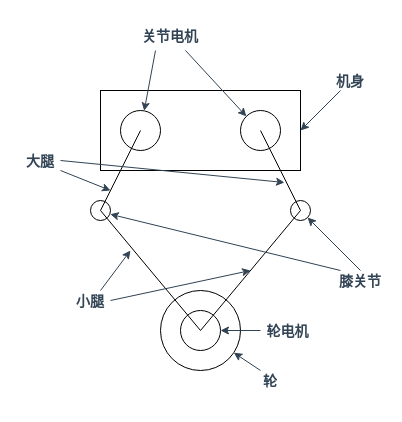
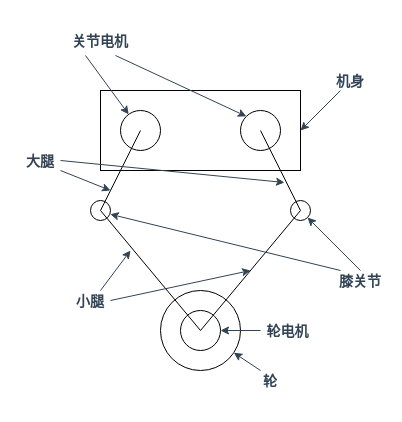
  <mxCell id="0" />
  <mxCell id="1" parent="0" />
  <mxCell id="2" value="" style="ellipse;aspect=fixed;fontFamily=宋体;fontSize=14;fontStyle=1" parent="1" vertex="1"><mxGeometry x="90" y="200" width="20" height="20" as="geometry" /></mxCell>
  <mxCell id="3" value="" style="ellipse;aspect=fixed;fontFamily=宋体;fontSize=14;fontStyle=1" parent="1" vertex="1"><mxGeometry x="290" y="200" width="20" height="20" as="geometry" /></mxCell>
  <mxCell id="4" value="" style="ellipse;fontFamily=宋体;fontSize=14;fontStyle=1" parent="1" vertex="1"><mxGeometry x="160" y="290" width="80" height="80" as="geometry" /></mxCell>
  <mxCell id="5" value="" style="ellipse;fontColor=#00A1E9;fontFamily=宋体;fontSize=14;fontStyle=1" parent="1" vertex="1"><mxGeometry x="180" y="310" width="40" height="40" as="geometry" /></mxCell>
  <mxCell id="6" value="" style="rounded=0;fontFamily=宋体;fontSize=14;fontStyle=1" parent="1" vertex="1"><mxGeometry x="100" y="90" width="200" height="80" as="geometry" /></mxCell>
  <mxCell id="7" value="" style="ellipse;aspect=fixed;fontFamily=宋体;fontSize=14;fontStyle=1" parent="1" vertex="1"><mxGeometry x="120" y="110" width="40" height="40" as="geometry" /></mxCell>
  <mxCell id="8" value="" style="ellipse;aspect=fixed;fontFamily=宋体;fontSize=14;fontStyle=1" parent="1" vertex="1"><mxGeometry x="240" y="110" width="40" height="40" as="geometry" /></mxCell>
  <mxCell id="9" value="" style="endArrow=none;fontFamily=宋体;fontSize=14;fontStyle=1" parent="1" edge="1"><mxGeometry width="50" height="50" relative="1" as="geometry"><mxPoint x="100" y="210" as="sourcePoint" /><mxPoint x="140" y="130" as="targetPoint" /></mxGeometry></mxCell>
  <mxCell id="10" value="" style="endArrow=none;fontFamily=宋体;fontSize=14;fontStyle=1" parent="1" edge="1"><mxGeometry width="50" height="50" relative="1" as="geometry"><mxPoint x="260" y="130" as="sourcePoint" /><mxPoint x="300" y="210" as="targetPoint" /></mxGeometry></mxCell>
  <mxCell id="11" value="" style="endArrow=none;fontFamily=宋体;fontSize=14;fontStyle=1" parent="1" edge="1"><mxGeometry width="50" height="50" relative="1" as="geometry"><mxPoint x="200" y="330" as="sourcePoint" /><mxPoint x="100" y="210" as="targetPoint" /></mxGeometry></mxCell>
  <mxCell id="12" value="" style="endArrow=none;fontFamily=宋体;fontSize=14;fontStyle=1" parent="1" edge="1"><mxGeometry width="50" height="50" relative="1" as="geometry"><mxPoint x="200" y="330" as="sourcePoint" /><mxPoint x="300" y="210" as="targetPoint" /></mxGeometry></mxCell>
  <mxCell id="13" value="" style="endArrow=classic;fillColor=#647687;strokeColor=#314354;fontColor=#00A1E9;fontFamily=宋体;fontSize=14;fontStyle=1" parent="1" edge="1"><mxGeometry width="50" height="50" relative="1" as="geometry"><mxPoint x="60" y="170" as="sourcePoint" /><mxPoint x="110" y="190" as="targetPoint" /></mxGeometry></mxCell>
  <mxCell id="14" value="大腿" style="text;strokeColor=none;fillColor=none;align=center;verticalAlign=middle;rounded=0;fontColor=#314354;fontFamily=宋体;fontSize=14;fontStyle=1" parent="1" vertex="1"><mxGeometry x="20" y="140" width="40" height="40" as="geometry" /></mxCell>
  <mxCell id="15" value="" style="endArrow=classic;fillColor=#647687;strokeColor=#314354;fontColor=#00A1E9;fontFamily=宋体;fontSize=14;fontStyle=1" parent="1" edge="1"><mxGeometry width="50" height="50" relative="1" as="geometry"><mxPoint x="100" y="290" as="sourcePoint" /><mxPoint x="130" y="250" as="targetPoint" /></mxGeometry></mxCell>
  <mxCell id="16" value="小腿" style="text;strokeColor=none;fillColor=none;align=center;verticalAlign=middle;rounded=0;fontColor=#314354;fontFamily=宋体;fontSize=14;fontStyle=1" parent="1" vertex="1"><mxGeometry x="70" y="280" width="40" height="40" as="geometry" /></mxCell>
  <mxCell id="17" value="" style="endArrow=classic;fillColor=#647687;strokeColor=#314354;fontColor=#00A1E9;fontFamily=宋体;fontSize=14;fontStyle=1" parent="1" target="4" edge="1"><mxGeometry width="50" height="50" relative="1" as="geometry"><mxPoint x="260" y="370" as="sourcePoint" /><mxPoint x="260" y="330" as="targetPoint" /></mxGeometry></mxCell>
  <mxCell id="18" value="轮" style="text;strokeColor=none;fillColor=none;align=center;verticalAlign=middle;rounded=0;fontColor=#314354;fontFamily=宋体;fontSize=14;fontStyle=1" parent="1" vertex="1"><mxGeometry x="250" y="360" width="40" height="40" as="geometry" /></mxCell>
  <mxCell id="19" value="" style="endArrow=classic;fontColor=#00A1E9;exitX=1;exitY=0.5;exitDx=0;exitDy=0;strokeColor=#314354;fillColor=#647687;fontFamily=宋体;fontSize=14;fontStyle=1" parent="1" source="14" edge="1"><mxGeometry width="50" height="50" relative="1" as="geometry"><mxPoint x="300" y="250" as="sourcePoint" /><mxPoint x="284" y="182" as="targetPoint" /></mxGeometry></mxCell>
  <mxCell id="20" value="" style="endArrow=classic;strokeColor=#314354;fontColor=#00A1E9;exitX=1;exitY=0.5;exitDx=0;exitDy=0;fillColor=#647687;fontFamily=宋体;fontSize=14;fontStyle=1" parent="1" source="16" edge="1"><mxGeometry width="50" height="50" relative="1" as="geometry"><mxPoint x="300" y="250" as="sourcePoint" /><mxPoint x="250" y="270" as="targetPoint" /></mxGeometry></mxCell>
  <mxCell id="21" value="" style="endArrow=classic;strokeColor=#314354;fontColor=#00A1E9;exitX=0.25;exitY=1;exitDx=0;exitDy=0;fillColor=#647687;fontFamily=宋体;fontSize=14;fontStyle=1" parent="1" source="23" target="7" edge="1"><mxGeometry width="50" height="50" relative="1" as="geometry"><mxPoint x="180" y="40" as="sourcePoint" /><mxPoint x="230" y="-10" as="targetPoint" /></mxGeometry></mxCell>
  <mxCell id="22" value="" style="endArrow=classic;strokeColor=#314354;fontColor=#00A1E9;entryX=0;entryY=0;entryDx=0;entryDy=0;exitX=0.75;exitY=1;exitDx=0;exitDy=0;fillColor=#647687;fontFamily=宋体;fontSize=14;fontStyle=1" parent="1" source="23" target="8" edge="1"><mxGeometry width="50" height="50" relative="1" as="geometry"><mxPoint x="180" y="40" as="sourcePoint" /><mxPoint x="158.123" y="121.724" as="targetPoint" /></mxGeometry></mxCell>
- <mxCell id="23" value="关节电机" style="text;strokeColor=none;fillColor=none;align=center;verticalAlign=middle;rounded=0;fontColor=#314354;fontFamily=宋体;fontSize=14;fontStyle=1" parent="1" vertex="1"><mxGeometry x="140" y="20" width="60" height="30" as="geometry" /></mxCell>
+ <mxCell id="23" value="关节电机" style="text;strokeColor=none;fillColor=none;align=center;verticalAlign=middle;rounded=0;fontColor=#314354;fontFamily=宋体;fontSize=14;fontStyle=1" parent="1" vertex="1"><mxGeometry x="70" y="25" width="60" height="30" as="geometry" /></mxCell>
  <mxCell id="24" value="机身" style="text;strokeColor=none;fillColor=none;align=center;verticalAlign=middle;rounded=0;fontColor=#314354;fontFamily=宋体;fontSize=14;fontStyle=1" parent="1" vertex="1"><mxGeometry x="330" y="60" width="40" height="40" as="geometry" /></mxCell>
  <mxCell id="25" value="" style="endArrow=classic;strokeColor=#314354;fontColor=#00A1E9;entryX=1;entryY=0.5;entryDx=0;entryDy=0;fillColor=#647687;fontFamily=宋体;fontSize=14;fontStyle=1" parent="1" target="6" edge="1"><mxGeometry width="50" height="50" relative="1" as="geometry"><mxPoint x="340" y="90" as="sourcePoint" /><mxPoint x="380" y="160" as="targetPoint" /></mxGeometry></mxCell>
  <mxCell id="26" value="" style="endArrow=classic;strokeColor=#314354;fontColor=#00A1E9;entryX=0.986;entryY=0.686;entryDx=0;entryDy=0;entryPerimeter=0;fillColor=#647687;fontFamily=宋体;fontSize=14;fontStyle=1" parent="1" target="2" edge="1"><mxGeometry width="50" height="50" relative="1" as="geometry"><mxPoint x="340" y="270" as="sourcePoint" /><mxPoint x="110" y="210" as="targetPoint" /></mxGeometry></mxCell>
  <mxCell id="27" value="" style="endArrow=classic;strokeColor=#314354;fontColor=#00A1E9;entryX=1;entryY=1;entryDx=0;entryDy=0;fillColor=#647687;fontFamily=宋体;fontSize=14;fontStyle=1" parent="1" target="3" edge="1"><mxGeometry width="50" height="50" relative="1" as="geometry"><mxPoint x="360" y="270" as="sourcePoint" /><mxPoint x="120" y="220" as="targetPoint" /></mxGeometry></mxCell>
  <mxCell id="28" value="膝关节" style="text;strokeColor=none;fillColor=none;align=center;verticalAlign=middle;rounded=0;fontColor=#314354;fontFamily=宋体;fontSize=14;fontStyle=1" parent="1" vertex="1"><mxGeometry x="340" y="260" width="40" height="40" as="geometry" /></mxCell>
  <mxCell id="29" value="轮电机" style="text;strokeColor=none;fillColor=none;align=center;verticalAlign=middle;rounded=0;fontColor=#314354;fontFamily=宋体;fontSize=14;fontStyle=1" parent="1" vertex="1"><mxGeometry x="265" y="315" width="45" height="30" as="geometry" /></mxCell>
  <mxCell id="30" value="" style="endArrow=classic;fillColor=#647687;strokeColor=#314354;fontColor=#00A1E9;entryX=1;entryY=0.5;entryDx=0;entryDy=0;fontFamily=宋体;fontSize=14;fontStyle=1" parent="1" target="5" edge="1"><mxGeometry width="50" height="50" relative="1" as="geometry"><mxPoint x="260" y="330" as="sourcePoint" /><mxPoint x="243.282" y="362.188" as="targetPoint" /></mxGeometry></mxCell>
